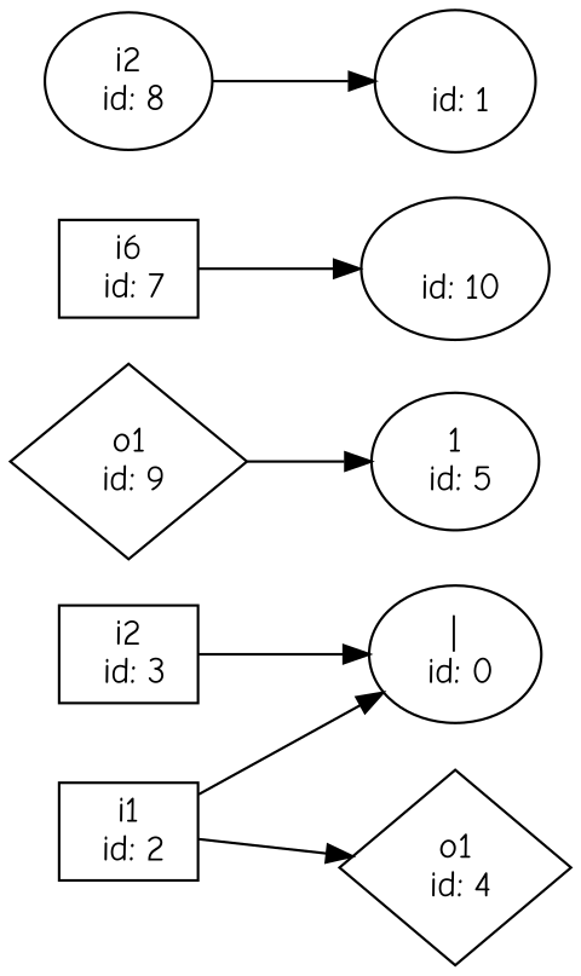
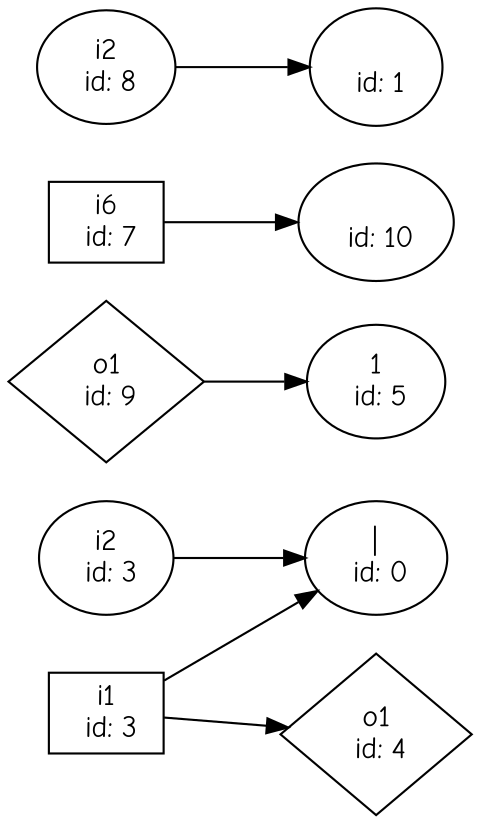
  digraph {
    fontname="Comic Neue"
    rankdir=LR
    node [fontname="Comic Neue"]
    edge [fontname="Comic Neue"]
    n1 [label="|\n id: 0"]
    n2 [label="o1\n id: 4" shape=diamond]
-   n3 [label="i1\n id: 2" shape=box]
-   n4 [label="i2\n id: 3" shape=box]
+   n3 [label="i1\n id: 3" shape=box]
+   n4 [label="i2\n id: 3" shape=ellipse]
    n5 [label="1\n id: 5"]
    n6 [label="o1\n id: 9" shape=diamond]
    n7 [label="i6\n id: 7" shape=box]
    n8 [label="\n id: 10"]
    n9 [label="i2\n id: 8" shape=ellipse]
    n10 [label="\n id: 1"]
    n3 -> n1
    n3 -> n2
    n4 -> n1
    n6 -> n5
    n7 -> n8
    n9 -> n10
  }
